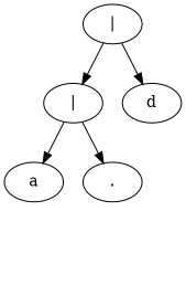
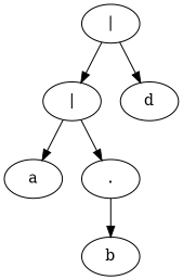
  digraph {
    n1 [label="|"]
    n2 [label="|"]
    n3 [label=d]
    n4 [label=a]
    n5 [label="."]
+   n6 [label=b]
    n1 -> n2
    n1 -> n3
    n2 -> n4
    n2 -> n5
+   n5 -> n6
  }
